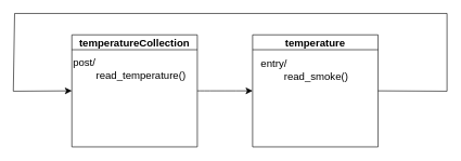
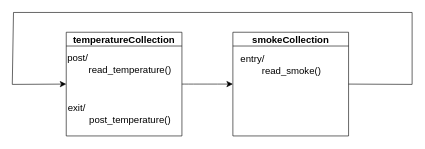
  <mxCell id="0" />
  <mxCell id="1" parent="0" />
  <mxCell id="2" style="edgeStyle=none;curved=1;rounded=0;orthogonalLoop=1;jettySize=auto;html=1;entryX=0;entryY=0.5;entryDx=0;entryDy=0;fontSize=12;startSize=8;endSize=8;" edge="1" parent="1" source="3" target="7"><mxGeometry relative="1" as="geometry" /></mxCell>
  <mxCell id="3" value="temperatureCollection" style="swimlane;whiteSpace=wrap;html=1;fontSize=16;" vertex="1" parent="1"><mxGeometry x="110" y="53" width="193" height="173" as="geometry" /></mxCell>
  <mxCell id="4" value="&lt;div align=&quot;left&quot;&gt;post/&lt;br&gt;&lt;span style=&quot;white-space: pre;&quot;&gt;&#09;&lt;/span&gt;read_temperature()&lt;/div&gt;" style="text;html=1;align=left;verticalAlign=middle;resizable=0;points=[];autosize=1;strokeColor=none;fillColor=none;fontSize=16;" vertex="1" parent="3"><mxGeometry y="27" width="192" height="50" as="geometry" /></mxCell>
+ <mxCell id="5" value="&lt;div align=&quot;left&quot;&gt;exit/&lt;br&gt;&lt;span style=&quot;white-space: pre;&quot;&gt;&#09;post_temperature&lt;/span&gt;()&lt;/div&gt;" style="text;html=1;align=left;verticalAlign=middle;resizable=0;points=[];autosize=1;strokeColor=none;fillColor=none;fontSize=16;" vertex="1" parent="3"><mxGeometry x="1" y="111" width="190" height="50" as="geometry" /></mxCell>
  <mxCell id="6" style="edgeStyle=none;curved=0;rounded=0;orthogonalLoop=1;jettySize=auto;html=1;exitX=1;exitY=0.5;exitDx=0;exitDy=0;fontSize=12;startSize=8;endSize=8;entryX=0;entryY=0.5;entryDx=0;entryDy=0;" edge="1" parent="1" source="7" target="3"><mxGeometry relative="1" as="geometry"><mxPoint x="579" y="150.5" as="sourcePoint" /><mxPoint x="84" y="118" as="targetPoint" /><Array as="points"><mxPoint x="687" y="140" /><mxPoint x="687" y="20" /><mxPoint x="22" y="20" /><mxPoint x="20" y="140" /></Array></mxGeometry></mxCell>
- <mxCell id="7" value="temperature" style="swimlane;whiteSpace=wrap;html=1;fontSize=16;startSize=23;" vertex="1" parent="1"><mxGeometry x="388" y="53" width="193" height="173" as="geometry" /></mxCell>
+ <mxCell id="7" value="smokeCollection" style="swimlane;whiteSpace=wrap;html=1;fontSize=16;startSize=23;" vertex="1" parent="1"><mxGeometry x="388" y="53" width="193" height="173" as="geometry" /></mxCell>
  <mxCell id="8" value="&lt;div align=&quot;left&quot;&gt;entry/&lt;br&gt;&lt;span style=&quot;white-space: pre;&quot;&gt;&#09;read_smoke&lt;/span&gt;()&lt;/div&gt;" style="text;html=1;align=left;verticalAlign=middle;resizable=0;points=[];autosize=1;strokeColor=none;fillColor=none;fontSize=16;" vertex="1" parent="7"><mxGeometry x="11" y="29" width="152" height="50" as="geometry" /></mxCell>
